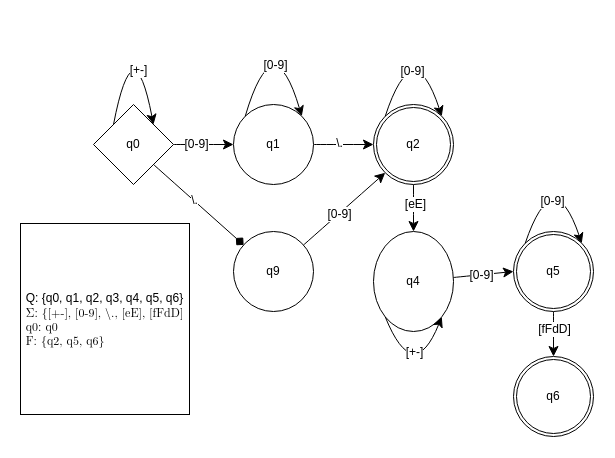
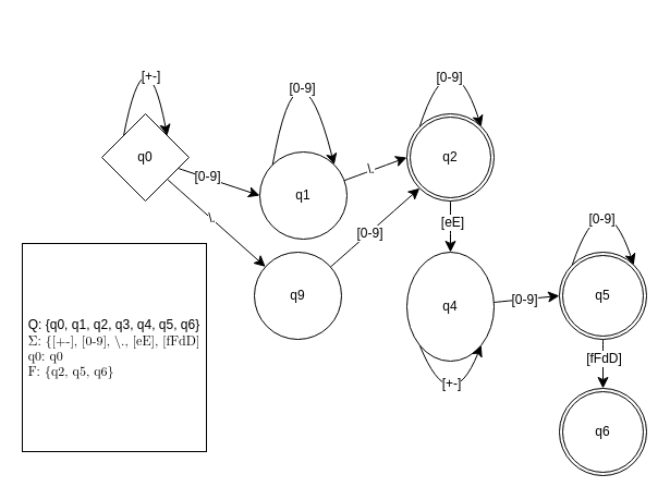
  <mxCell id="0" />
  <mxCell id="1" parent="0" />
  <mxCell id="2" style="edgeStyle=none;curved=1;rounded=0;orthogonalLoop=1;jettySize=auto;html=1;entryX=0;entryY=0.5;entryDx=0;entryDy=0;fontSize=12;startSize=8;endSize=8;" edge="1" parent="1" source="6" target="11"><mxGeometry relative="1" as="geometry" /></mxCell>
  <mxCell id="3" value="[0-9]" style="edgeLabel;html=1;align=center;verticalAlign=middle;resizable=0;points=[];fontSize=12;" vertex="1" connectable="0" parent="2"><mxGeometry x="-0.283" y="1" relative="1" as="geometry"><mxPoint as="offset" /></mxGeometry></mxCell>
- <mxCell id="4" style="edgeStyle=none;curved=1;rounded=0;orthogonalLoop=1;jettySize=auto;html=1;exitX=1;exitY=1;exitDx=0;exitDy=0;fontSize=12;startSize=8;endSize=8;endArrow=diamond;" edge="1" parent="1" source="6" target="21"><mxGeometry relative="1" as="geometry" /></mxCell>
+ <mxCell id="4" style="edgeStyle=none;curved=1;rounded=0;orthogonalLoop=1;jettySize=auto;html=1;exitX=1;exitY=1;exitDx=0;exitDy=0;fontSize=12;startSize=8;endSize=8;" edge="1" parent="1" source="6" target="21"><mxGeometry relative="1" as="geometry" /></mxCell>
  <mxCell id="5" value="\." style="edgeLabel;html=1;align=center;verticalAlign=middle;resizable=0;points=[];fontSize=12;" vertex="1" connectable="0" parent="4"><mxGeometry x="-0.102" relative="1" as="geometry"><mxPoint as="offset" /></mxGeometry></mxCell>
  <mxCell id="6" value="q0" style="rhombus;whiteSpace=wrap;html=1;aspect=fixed;" vertex="1" parent="1"><mxGeometry x="93" y="104" width="80" height="80" as="geometry" /></mxCell>
  <mxCell id="7" style="edgeStyle=none;curved=1;rounded=0;orthogonalLoop=1;jettySize=auto;html=1;exitX=0;exitY=0;exitDx=0;exitDy=0;entryX=1;entryY=0;entryDx=0;entryDy=0;fontSize=12;startSize=8;endSize=8;" edge="1" parent="1" source="6" target="6"><mxGeometry relative="1" as="geometry"><Array as="points"><mxPoint x="133" y="21" /></Array></mxGeometry></mxCell>
  <mxCell id="8" value="[+-]" style="edgeLabel;html=1;align=center;verticalAlign=middle;resizable=0;points=[];fontSize=12;" vertex="1" connectable="0" parent="7"><mxGeometry x="-0.482" y="-12" relative="1" as="geometry"><mxPoint x="2" y="-4" as="offset" /></mxGeometry></mxCell>
  <mxCell id="9" style="edgeStyle=none;curved=1;rounded=0;orthogonalLoop=1;jettySize=auto;html=1;entryX=0;entryY=0.5;entryDx=0;entryDy=0;fontSize=12;startSize=8;endSize=8;" edge="1" parent="1" source="11" target="16"><mxGeometry relative="1" as="geometry" /></mxCell>
  <mxCell id="10" value="\." style="edgeLabel;html=1;align=center;verticalAlign=middle;resizable=0;points=[];fontSize=12;" vertex="1" connectable="0" parent="9"><mxGeometry x="-0.155" y="2" relative="1" as="geometry"><mxPoint as="offset" /></mxGeometry></mxCell>
- <mxCell id="11" value="q1" style="ellipse;whiteSpace=wrap;html=1;aspect=fixed;" vertex="1" parent="1"><mxGeometry x="233" y="104" width="80" height="80" as="geometry" /></mxCell>
+ <mxCell id="11" value="q1" style="ellipse;whiteSpace=wrap;html=1;aspect=fixed;" vertex="1" parent="1"><mxGeometry x="238" y="139" width="80" height="80" as="geometry" /></mxCell>
  <mxCell id="12" style="edgeStyle=none;curved=1;rounded=0;orthogonalLoop=1;jettySize=auto;html=1;exitX=0;exitY=0;exitDx=0;exitDy=0;entryX=1;entryY=0;entryDx=0;entryDy=0;fontSize=12;startSize=8;endSize=8;" edge="1" parent="1" source="11" target="11"><mxGeometry relative="1" as="geometry"><Array as="points"><mxPoint x="273" y="20" /></Array></mxGeometry></mxCell>
  <mxCell id="13" value="[0-9]" style="edgeLabel;html=1;align=center;verticalAlign=middle;resizable=0;points=[];fontSize=12;" vertex="1" connectable="0" parent="12"><mxGeometry x="0.437" y="-11" relative="1" as="geometry"><mxPoint as="offset" /></mxGeometry></mxCell>
  <mxCell id="14" style="edgeStyle=none;curved=1;rounded=0;orthogonalLoop=1;jettySize=auto;html=1;entryX=0.5;entryY=0;entryDx=0;entryDy=0;fontSize=12;startSize=8;endSize=8;" edge="1" parent="1" source="16" target="24"><mxGeometry relative="1" as="geometry" /></mxCell>
  <mxCell id="15" value="[eE]" style="edgeLabel;html=1;align=center;verticalAlign=middle;resizable=0;points=[];fontSize=12;" vertex="1" connectable="0" parent="14"><mxGeometry x="-0.187" y="1" relative="1" as="geometry"><mxPoint as="offset" /></mxGeometry></mxCell>
  <mxCell id="16" value="q2" style="ellipse;whiteSpace=wrap;html=1;aspect=fixed;" vertex="1" parent="1"><mxGeometry x="373" y="104" width="80" height="80" as="geometry" /></mxCell>
  <mxCell id="17" style="edgeStyle=none;curved=1;rounded=0;orthogonalLoop=1;jettySize=auto;html=1;exitX=0;exitY=0;exitDx=0;exitDy=0;entryX=1;entryY=0;entryDx=0;entryDy=0;fontSize=12;startSize=8;endSize=8;" edge="1" parent="1" source="16" target="16"><mxGeometry relative="1" as="geometry"><Array as="points"><mxPoint x="413" y="30" /></Array></mxGeometry></mxCell>
  <mxCell id="18" value="[0-9]" style="edgeLabel;html=1;align=center;verticalAlign=middle;resizable=0;points=[];fontSize=12;" vertex="1" connectable="0" parent="17"><mxGeometry x="-0.435" y="-11" relative="1" as="geometry"><mxPoint as="offset" /></mxGeometry></mxCell>
  <mxCell id="19" style="edgeStyle=none;curved=1;rounded=0;orthogonalLoop=1;jettySize=auto;html=1;entryX=0;entryY=1;entryDx=0;entryDy=0;fontSize=12;startSize=8;endSize=8;" edge="1" parent="1" source="21" target="16"><mxGeometry relative="1" as="geometry"><mxPoint x="373" y="271" as="targetPoint" /></mxGeometry></mxCell>
  <mxCell id="20" value="[0-9]" style="edgeLabel;html=1;align=center;verticalAlign=middle;resizable=0;points=[];fontSize=12;" vertex="1" connectable="0" parent="19"><mxGeometry x="-0.133" relative="1" as="geometry"><mxPoint as="offset" /></mxGeometry></mxCell>
  <mxCell id="21" value="q9" style="ellipse;whiteSpace=wrap;html=1;aspect=fixed;" vertex="1" parent="1"><mxGeometry x="233" y="231" width="80" height="80" as="geometry" /></mxCell>
  <mxCell id="22" style="edgeStyle=none;curved=1;rounded=0;orthogonalLoop=1;jettySize=auto;html=1;entryX=0;entryY=0.5;entryDx=0;entryDy=0;fontSize=12;startSize=8;endSize=8;" edge="1" parent="1" source="24" target="27"><mxGeometry relative="1" as="geometry" /></mxCell>
  <mxCell id="23" value="[0-9]" style="edgeLabel;html=1;align=center;verticalAlign=middle;resizable=0;points=[];fontSize=12;" vertex="1" connectable="0" parent="22"><mxGeometry x="-0.084" relative="1" as="geometry"><mxPoint as="offset" /></mxGeometry></mxCell>
  <mxCell id="24" value="q4" style="ellipse;whiteSpace=wrap;html=1;aspect=fixed;" vertex="1" parent="1"><mxGeometry x="373" y="231" width="80" height="100" as="geometry" /></mxCell>
  <mxCell id="25" style="edgeStyle=none;curved=1;rounded=0;orthogonalLoop=1;jettySize=auto;html=1;entryX=0.5;entryY=0;entryDx=0;entryDy=0;fontSize=12;startSize=8;endSize=8;" edge="1" parent="1" source="27" target="32"><mxGeometry relative="1" as="geometry" /></mxCell>
  <mxCell id="26" value="[fFdD]" style="edgeLabel;html=1;align=center;verticalAlign=middle;resizable=0;points=[];fontSize=12;" vertex="1" connectable="0" parent="25"><mxGeometry x="-0.251" relative="1" as="geometry"><mxPoint as="offset" /></mxGeometry></mxCell>
  <mxCell id="27" value="q5" style="ellipse;whiteSpace=wrap;html=1;aspect=fixed;" vertex="1" parent="1"><mxGeometry x="513" y="231" width="80" height="80" as="geometry" /></mxCell>
  <mxCell id="28" style="edgeStyle=none;curved=1;rounded=0;orthogonalLoop=1;jettySize=auto;html=1;exitX=0;exitY=1;exitDx=0;exitDy=0;entryX=1;entryY=1;entryDx=0;entryDy=0;fontSize=12;startSize=8;endSize=8;" edge="1" parent="1" source="24" target="24"><mxGeometry relative="1" as="geometry"><Array as="points"><mxPoint x="413" y="386" /></Array></mxGeometry></mxCell>
  <mxCell id="29" value="[+-]" style="edgeLabel;html=1;align=center;verticalAlign=middle;resizable=0;points=[];fontSize=12;" vertex="1" connectable="0" parent="28"><mxGeometry x="0.42" y="12" relative="1" as="geometry"><mxPoint as="offset" /></mxGeometry></mxCell>
  <mxCell id="30" style="edgeStyle=none;curved=1;rounded=0;orthogonalLoop=1;jettySize=auto;html=1;exitX=0;exitY=0;exitDx=0;exitDy=0;entryX=1;entryY=0;entryDx=0;entryDy=0;fontSize=12;startSize=8;endSize=8;" edge="1" parent="1" source="27" target="27"><mxGeometry relative="1" as="geometry"><Array as="points"><mxPoint x="553" y="160" /></Array></mxGeometry></mxCell>
  <mxCell id="31" value="[0-9]" style="edgeLabel;html=1;align=center;verticalAlign=middle;resizable=0;points=[];fontSize=12;" vertex="1" connectable="0" parent="30"><mxGeometry x="-0.44" y="-12" relative="1" as="geometry"><mxPoint as="offset" /></mxGeometry></mxCell>
  <mxCell id="32" value="q6" style="ellipse;whiteSpace=wrap;html=1;aspect=fixed;" vertex="1" parent="1"><mxGeometry x="513" y="356" width="80" height="80" as="geometry" /></mxCell>
  <mxCell id="33" value="q5" style="ellipse;whiteSpace=wrap;html=1;aspect=fixed;" vertex="1" parent="1"><mxGeometry x="516" y="234" width="74" height="74" as="geometry" /></mxCell>
  <mxCell id="34" value="q2" style="ellipse;whiteSpace=wrap;html=1;aspect=fixed;" vertex="1" parent="1"><mxGeometry x="376" y="107" width="74" height="74" as="geometry" /></mxCell>
  <mxCell id="35" value="q6" style="ellipse;whiteSpace=wrap;html=1;aspect=fixed;" vertex="1" parent="1"><mxGeometry x="516" y="359" width="74" height="74" as="geometry" /></mxCell>
  <mxCell id="36" value="Q: {q0, q1, q2, q3, q4, q5, q6}&lt;div&gt;&lt;math style=&quot;color: rgb(240, 246, 252); text-align: start; background-color: rgb(13, 17, 23);&quot; xmlns=&quot;http://www.w3.org/1998/Math/MathML&quot;&gt;&lt;mi mathvariant=&quot;normal&quot;&gt;&lt;font style=&quot;color: rgb(0, 0, 0); background-color: rgb(255, 255, 255);&quot;&gt;Σ: {[+-], [0-9], \., [eE], [fFdD]&lt;/font&gt;&lt;font style=&quot;color: rgb(0, 0, 0); background-color: rgb(255, 255, 255);&quot;&gt;q0: q0&lt;/font&gt;&lt;font style=&quot;color: rgb(0, 0, 0); background-color: rgb(255, 255, 255);&quot;&gt;F: {q2, q5, q6}&lt;/font&gt;&lt;/mi&gt;&lt;/math&gt;&lt;/div&gt;" style="rounded=0;whiteSpace=wrap;html=1;" vertex="1" parent="1"><mxGeometry x="20" y="223" width="169" height="191" as="geometry" /></mxCell>
